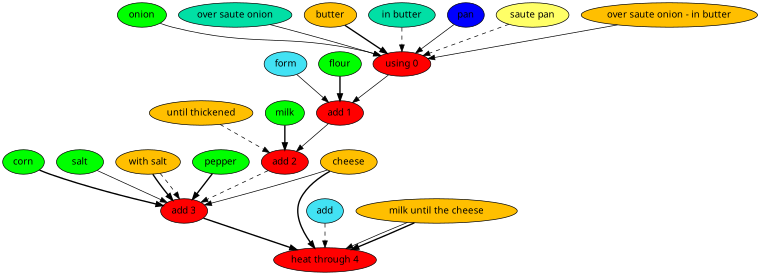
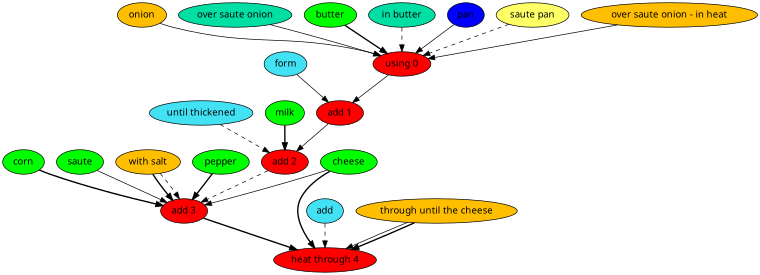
  digraph {
    fontname="Noto Sans"
    node [fillcolor=green fontname="Noto Sans" style=filled]
    edge [fontname="Noto Sans" style=solid]
    "using 0" [fillcolor=red]
    "add 1" [fillcolor=red]
    "add 2" [fillcolor=red]
-   onion
+   onion [fillcolor="#FFBF00"]
    "over saute onion" [fillcolor="#01DFA5"]
-   butter [fillcolor="#FFBF00"]
+   butter
    "in butter" [fillcolor="#01DFA5"]
    pan [fillcolor="#0000ff"]
    "saute pan" [fillcolor="#ffff66"]
-   "over saute onion - in butter" [fillcolor="#FFBF00"]
+   "over saute onion - in butter" [fillcolor="#FFBF00" label="over saute onion - in heat"]
    "add 3" [fillcolor=red]
    form [fillcolor="#42e2f4"]
-   flour
    "heat through 4" [fillcolor=red]
-   "until thickened" [fillcolor="#FFBF00"]
+   "until thickened" [fillcolor="#42e2f4"]
    milk
    corn
-   cheese [fillcolor="#FFBF00"]
-   salt
+   cheese
+   salt [label=saute]
    "with salt" [fillcolor="#FFBF00"]
    pepper
    n22 [fillcolor="#42e2f4" label=add]
-   "through until the cheese" [fillcolor="#FFBF00" label="milk until the cheese"]
+   "through until the cheese" [fillcolor="#FFBF00"]
    "using 0" -> "add 1"
    "add 1" -> "add 2"
    "add 2" -> "add 3" [style=dashed]
    onion -> "using 0"
    "over saute onion" -> "using 0"
    butter -> "using 0" [style=bold]
    "in butter" -> "using 0" [style=dashed]
    pan -> "using 0"
    "saute pan" -> "using 0" [style=dashed]
    "over saute onion - in butter" -> "using 0"
    "add 3" -> "heat through 4" [style=bold]
    form -> "add 1"
-   flour -> "add 1" [style=bold]
    "until thickened" -> "add 2" [style=dashed]
    milk -> "add 2" [style=bold]
    corn -> "add 3" [style=bold]
    cheese -> "add 3"
    cheese -> "heat through 4" [style=bold]
    salt -> "add 3"
    "with salt" -> "add 3" [style=bold]
    "with salt" -> "add 3" [style=dashed]
    pepper -> "add 3" [style=bold]
    n22 -> "heat through 4" [style=dashed]
    "through until the cheese" -> "heat through 4"
    "through until the cheese" -> "heat through 4" [style=bold]
  }
